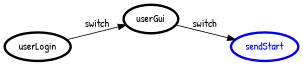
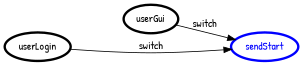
  digraph {
    fontname="Patrick Hand"
    rankdir=LR
    node [color=black fontcolor=black fontname="Patrick Hand" penwidth=3]
    edge [color=black fontcolor=black fontname="Patrick Hand"]
    userLogin
    userGui
    sendStart [color=blue fontcolor=blue]
-   userLogin -> userGui [label=switch]
+   userLogin -> sendStart [label=switch]
    userGui -> sendStart [label=switch]
  }
